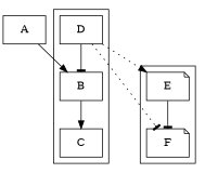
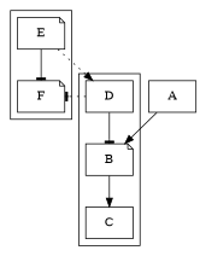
  digraph {
    ordering=out
    node [shape=note]
    edge [arrowhead=normal style=solid]
-   B [shape=box]
+   B
    C [shape=box]
    D [shape=box]
    F
    E
    A [shape=box]
    subgraph cluster_1 {
      B
      C
      D
    }
    subgraph cluster_2 {
      F
      E
    }
    B -> C
    D -> B [arrowhead=tee]
    D -> F [arrowhead=tee style=dotted]
-   D -> E [style=dotted]
+   E -> D [style=dotted]
    E -> F [arrowhead=tee]
    A -> B
  }
